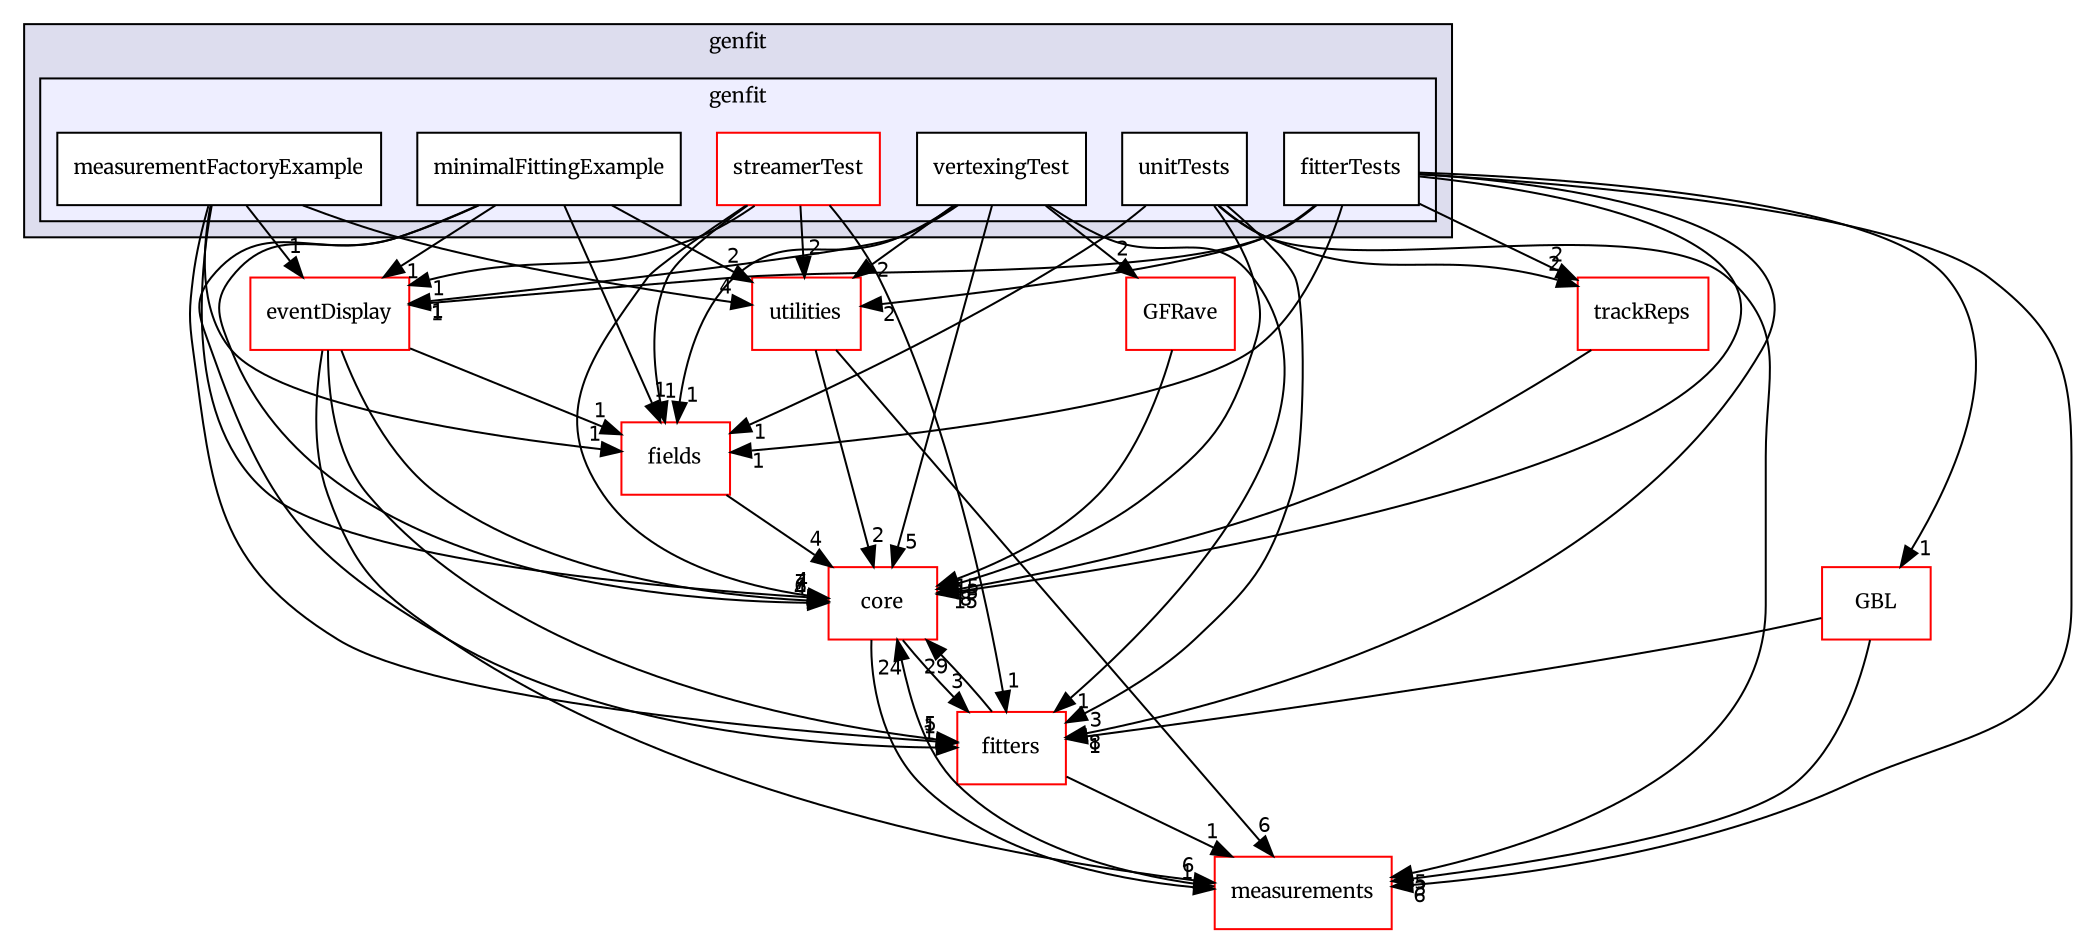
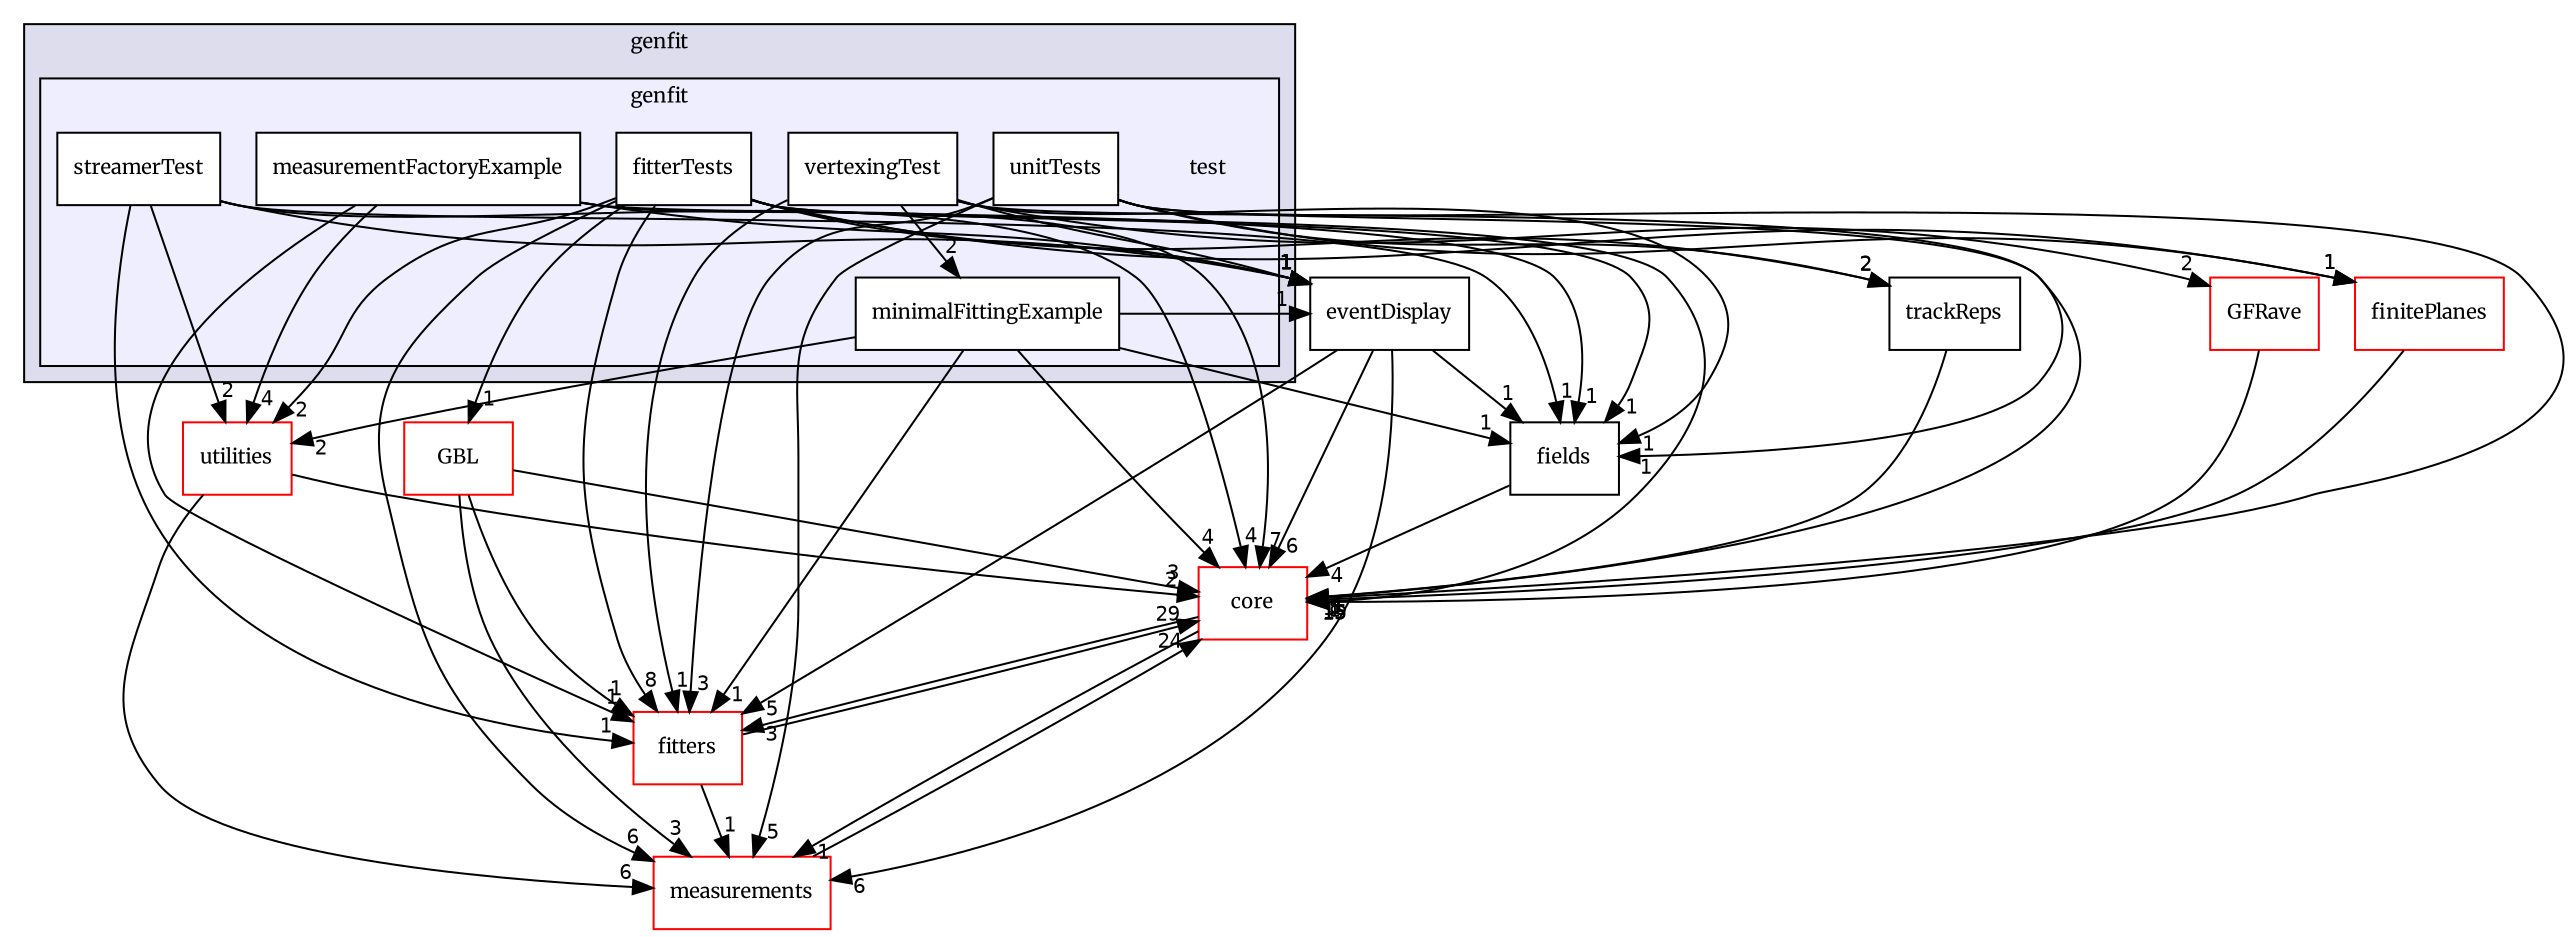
  digraph {
    compound=true
    fontname=Merriweather
    node [fontname=Merriweather fontsize=10 shape=box color=red fillcolor=white style=filled]
    edge [headlabel=1 labeldistance=1.5 labelfontname=Helvetica labelfontsize=10 fontname=Merriweather]
+   n1 [label=test shape=plaintext color="" fillcolor="" style=""]
    n2 [color=black label=fitterTests]
    n3 [color=black label=measurementFactoryExample]
    n4 [color=black label=minimalFittingExample]
-   n5 [label=streamerTest]
+   n5 [color=black label=streamerTest]
    n6 [color=black label=unitTests]
    n7 [color=black label=vertexingTest]
-   n8 [label=fields]
+   n8 [color=black label=fields]
+   n9 [label=finitePlanes]
    n10 [label=utilities]
    n11 [label=fitters]
    n12 [label=measurements]
-   n13 [label=trackReps]
+   n13 [color=black label=trackReps]
    n14 [label=core]
-   n15 [label=eventDisplay]
+   n15 [color=black label=eventDisplay]
    n16 [label=GBL]
    n17 [label=GFRave]
    subgraph cluster_1 {
      bgcolor="#ddddee"
      fontsize=10
      label=genfit
      pencolor=black
      subgraph cluster_2 {
        bgcolor="#eeeeff"
        fontsize=10
        pencolor=black
+       n1
        n2
        n3
        n4
        n5
        n6
        n7
      }
    }
    n2 -> n8
+   n2 -> n9
    n2 -> n10 [headlabel=2]
    n2 -> n11 [headlabel=8]
    n2 -> n12 [headlabel=6]
    n2 -> n13 [headlabel=2]
    n2 -> n14 [headlabel=15]
    n2 -> n15
    n2 -> n16
    n3 -> n8
    n3 -> n10 [headlabel=4]
    n3 -> n11
    n3 -> n14 [headlabel=7]
    n3 -> n15
    n4 -> n8
    n4 -> n10 [headlabel=2]
    n4 -> n11
    n4 -> n14 [headlabel=4]
    n4 -> n15
    n5 -> n8
    n5 -> n10 [headlabel=2]
    n5 -> n11
    n5 -> n14 [headlabel=4]
    n5 -> n15
    n6 -> n8
+   n6 -> n9
    n6 -> n11 [headlabel=3]
    n6 -> n12 [headlabel=5]
    n6 -> n13 [headlabel=2]
    n6 -> n14 [headlabel=15]
    n7 -> n8
-   n7 -> n10 [headlabel=2]
+   n7 -> n4 [headlabel=2]
    n7 -> n11
    n7 -> n14 [headlabel=5]
    n7 -> n15
    n7 -> n17 [headlabel=2]
    n8 -> n14 [headlabel=4]
+   n9 -> n14
    n10 -> n12 [headlabel=6]
    n10 -> n14 [headlabel=2]
    n11 -> n12
    n11 -> n14 [headlabel=29]
    n12 -> n14 [headlabel=24]
    n13 -> n14 [headlabel=8]
    n14 -> n11 [headlabel=3]
    n14 -> n12
    n15 -> n8
    n15 -> n11 [headlabel=5]
    n15 -> n12 [headlabel=6]
    n15 -> n14 [headlabel=6]
    n16 -> n11
    n16 -> n12 [headlabel=3]
+   n16 -> n14 [headlabel=3]
    n17 -> n14 [headlabel=15]
  }
